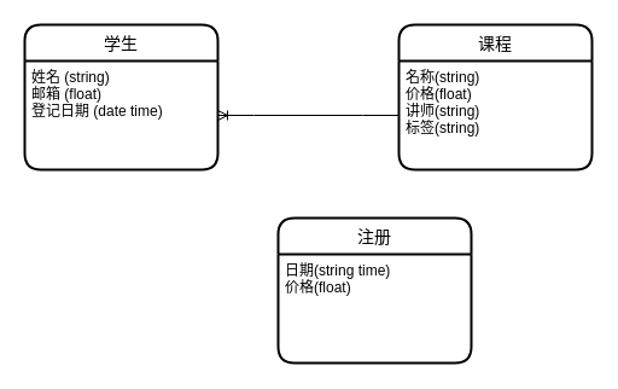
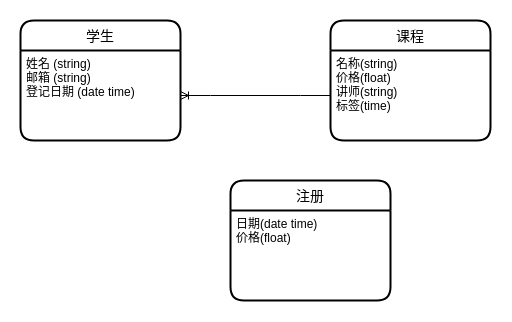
  <mxCell id="0" />
  <mxCell id="1" parent="0" />
  <mxCell id="2" value="学生" style="swimlane;childLayout=stackLayout;horizontal=1;startSize=30;horizontalStack=0;rounded=1;fontSize=14;fontStyle=0;strokeWidth=2;resizeParent=0;resizeLast=1;shadow=0;dashed=0;align=center;" vertex="1" parent="1"><mxGeometry x="20" y="20" width="160" height="120" as="geometry"><mxRectangle x="30" y="210" width="60" height="30" as="alternateBounds" /></mxGeometry></mxCell>
- <mxCell id="3" value="姓名 (string)&#10;邮箱 (float)&#10;登记日期 (date time)" style="align=left;strokeColor=none;fillColor=none;spacingLeft=4;fontSize=12;verticalAlign=top;resizable=0;rotatable=0;part=1;" vertex="1" parent="2"><mxGeometry y="30" width="160" height="90" as="geometry" /></mxCell>
+ <mxCell id="3" value="姓名 (string)&#10;邮箱 (string)&#10;登记日期 (date time)" style="align=left;strokeColor=none;fillColor=none;spacingLeft=4;fontSize=12;verticalAlign=top;resizable=0;rotatable=0;part=1;" vertex="1" parent="2"><mxGeometry y="30" width="160" height="90" as="geometry" /></mxCell>
  <mxCell id="4" value="课程" style="swimlane;childLayout=stackLayout;horizontal=1;startSize=30;horizontalStack=0;rounded=1;fontSize=14;fontStyle=0;strokeWidth=2;resizeParent=0;resizeLast=1;shadow=0;dashed=0;align=center;" vertex="1" parent="1"><mxGeometry x="330" y="20" width="160" height="120" as="geometry" /></mxCell>
- <mxCell id="5" value="名称(string) &#10;价格(float)&#10;讲师(string)&#10;标签(string)&#10;" style="align=left;strokeColor=none;fillColor=none;spacingLeft=4;fontSize=12;verticalAlign=top;resizable=0;rotatable=0;part=1;" vertex="1" parent="4"><mxGeometry y="30" width="160" height="90" as="geometry" /></mxCell>
+ <mxCell id="5" value="名称(string) &#10;价格(float)&#10;讲师(string)&#10;标签(time)&#10;" style="align=left;strokeColor=none;fillColor=none;spacingLeft=4;fontSize=12;verticalAlign=top;resizable=0;rotatable=0;part=1;" vertex="1" parent="4"><mxGeometry y="30" width="160" height="90" as="geometry" /></mxCell>
  <mxCell id="6" value="注册" style="swimlane;childLayout=stackLayout;horizontal=1;startSize=30;horizontalStack=0;rounded=1;fontSize=14;fontStyle=0;strokeWidth=2;resizeParent=0;resizeLast=1;shadow=0;dashed=0;align=center;" vertex="1" parent="1"><mxGeometry x="230" y="180" width="160" height="120" as="geometry" /></mxCell>
- <mxCell id="7" value="日期(string time)&#10;价格(float)" style="align=left;strokeColor=none;fillColor=none;spacingLeft=4;fontSize=12;verticalAlign=top;resizable=0;rotatable=0;part=1;" vertex="1" parent="6"><mxGeometry y="30" width="160" height="90" as="geometry" /></mxCell>
+ <mxCell id="7" value="日期(date time)&#10;价格(float)" style="align=left;strokeColor=none;fillColor=none;spacingLeft=4;fontSize=12;verticalAlign=top;resizable=0;rotatable=0;part=1;" vertex="1" parent="6"><mxGeometry y="30" width="160" height="90" as="geometry" /></mxCell>
  <mxCell id="8" value="" style="edgeStyle=entityRelationEdgeStyle;fontSize=12;html=1;endArrow=ERoneToMany;rounded=0;" edge="1" parent="1" source="5" target="3"><mxGeometry width="100" height="100" relative="1" as="geometry"><mxPoint x="440" y="310" as="sourcePoint" /><mxPoint x="540" y="210" as="targetPoint" /></mxGeometry></mxCell>
